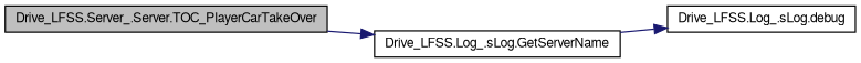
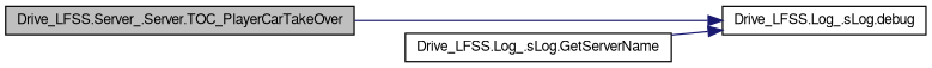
  digraph {
    rankdir=LR
    node [color=black fontname=FreeSans fontsize=10 shape=record]
    edge [color=midnightblue fontname=FreeSans fontsize=10 labelfontname=FreeSans labelfontsize=10 style=solid]
    n1 [fillcolor=grey75 fontcolor=black height=0.2 label="Drive_LFSS.Server_.Server.TOC_PlayerCarTakeOver" style=filled width=0.4]
    n2 [height=0.2 label="Drive_LFSS.Log_.sLog.debug" width=0.4]
    n3 [height=0.2 label="Drive_LFSS.Log_.sLog.GetServerName" width=0.4]
-   n1 -> n3
+   n1 -> n2
    n3 -> n2
  }
